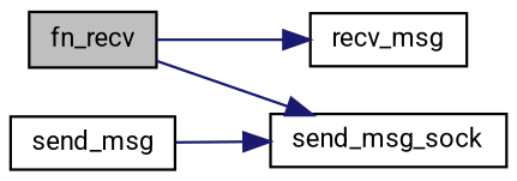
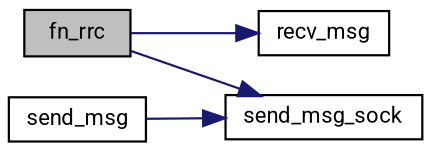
  digraph {
    fontname=Roboto
    rankdir=LR
    node [color=black fillcolor=white fontname=Roboto fontsize=10 shape=record style=filled]
    edge [color=midnightblue fontname=Roboto fontsize=10 labelfontname=Helvetica labelfontsize=10 style=solid]
-   n1 [fillcolor=grey75 fontcolor=black height=0.2 label=fn_recv width=0.4]
+   n1 [fillcolor=grey75 fontcolor=black height=0.2 label=fn_rrc width=0.4]
    n2 [height=0.2 label=recv_msg width=0.4]
    n3 [height=0.2 label=send_msg_sock width=0.4]
    n4 [height=0.2 label=send_msg width=0.4]
    n1 -> n2
    n1 -> n3
    n4 -> n3
  }
